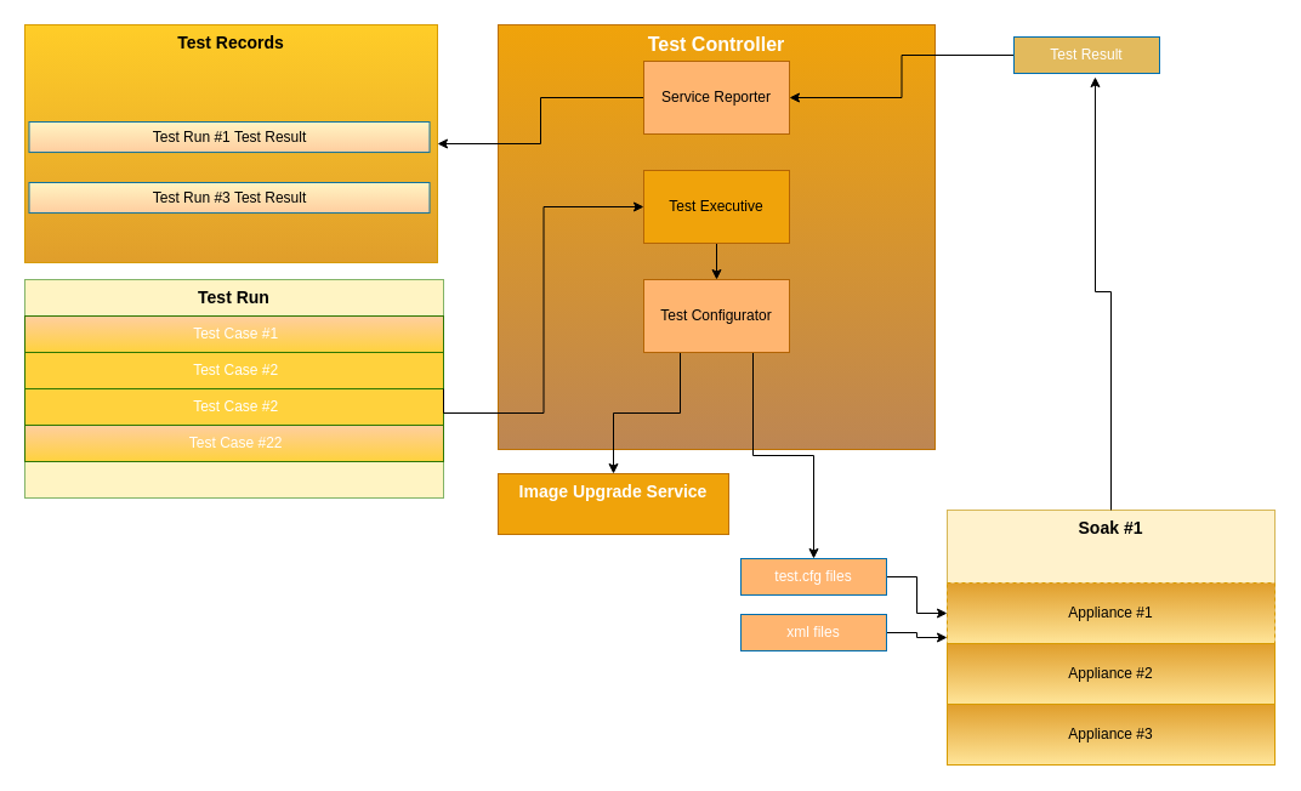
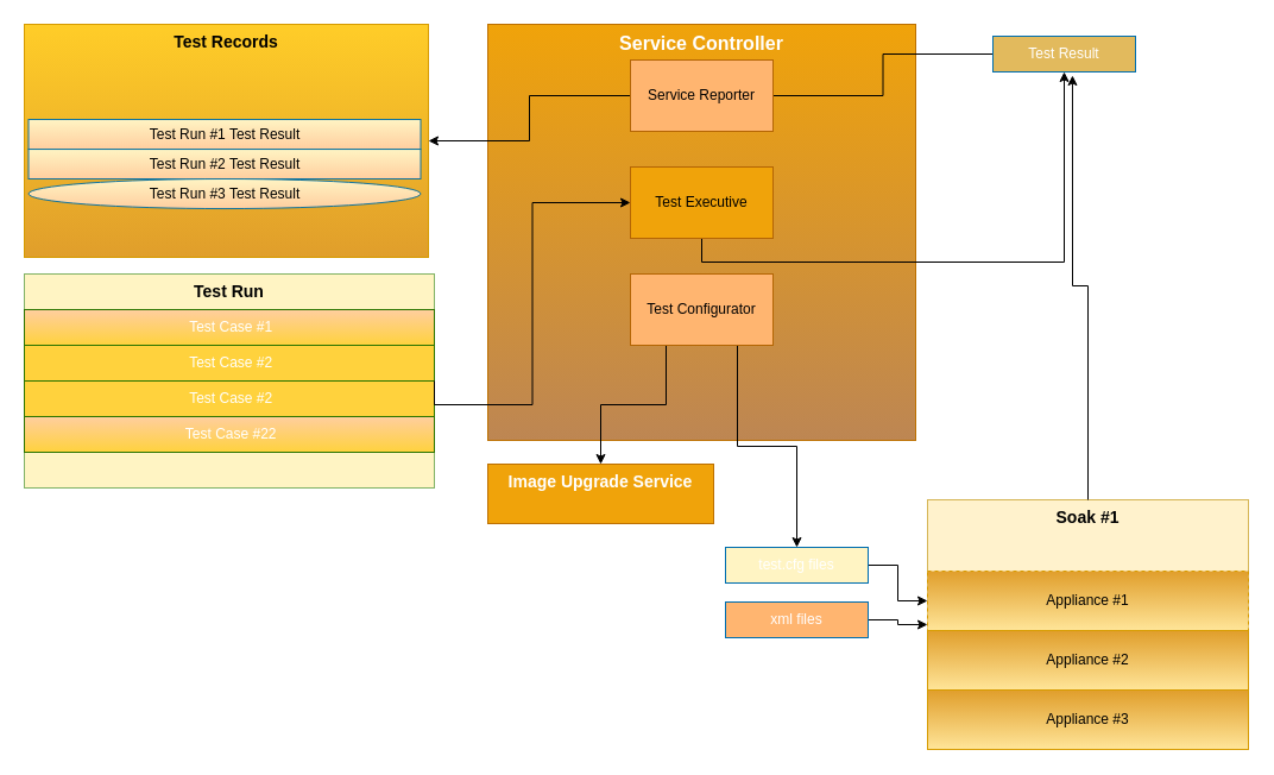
  <mxCell id="0" />
  <mxCell id="1" parent="0" />
  <mxCell id="2" value="&lt;b&gt;&lt;font style=&quot;font-size: 14px&quot;&gt;Test Records&lt;/font&gt;&lt;/b&gt;" style="rounded=0;whiteSpace=wrap;html=1;fillColor=#ffcd28;align=center;strokeColor=#d79b00;verticalAlign=top;gradientColor=#E09E2B;" vertex="1" parent="1"><mxGeometry x="20" y="20" width="340" height="196" as="geometry" /></mxCell>
- <mxCell id="3" value="&lt;b&gt;&lt;font style=&quot;font-size: 16px&quot;&gt;Test Controller&lt;/font&gt;&lt;/b&gt;" style="rounded=0;whiteSpace=wrap;html=1;fillColor=#f0a30a;strokeColor=#BD7000;fontColor=#ffffff;verticalAlign=top;gradientColor=#BD8653;" vertex="1" parent="1"><mxGeometry x="410" y="20" width="360" height="350" as="geometry" /></mxCell>
+ <mxCell id="3" value="&lt;b&gt;&lt;font style=&quot;font-size: 16px&quot;&gt;Service Controller&lt;/font&gt;&lt;/b&gt;" style="rounded=0;whiteSpace=wrap;html=1;fillColor=#f0a30a;strokeColor=#BD7000;fontColor=#ffffff;verticalAlign=top;gradientColor=#BD8653;" vertex="1" parent="1"><mxGeometry x="410" y="20" width="360" height="350" as="geometry" /></mxCell>
  <mxCell id="4" style="edgeStyle=orthogonalEdgeStyle;rounded=0;orthogonalLoop=1;jettySize=auto;html=1;exitX=1;exitY=0.5;exitDx=0;exitDy=0;entryX=0;entryY=0.5;entryDx=0;entryDy=0;" edge="1" parent="1" source="5" target="12"><mxGeometry relative="1" as="geometry" /></mxCell>
- <mxCell id="5" value="test.cfg files" style="rounded=0;whiteSpace=wrap;html=1;align=center;strokeColor=#006EAF;fontColor=#ffffff;fillColor=#FFB570;" vertex="1" parent="1"><mxGeometry x="610" y="460" width="120" height="30" as="geometry" /></mxCell>
+ <mxCell id="5" value="test.cfg files" style="rounded=0;whiteSpace=wrap;html=1;align=center;strokeColor=#006EAF;fontColor=#ffffff;fillColor=#fff4c3;" vertex="1" parent="1"><mxGeometry x="610" y="460" width="120" height="30" as="geometry" /></mxCell>
  <mxCell id="6" style="edgeStyle=orthogonalEdgeStyle;rounded=0;orthogonalLoop=1;jettySize=auto;html=1;exitX=1;exitY=0.5;exitDx=0;exitDy=0;" edge="1" parent="1" source="7" target="11"><mxGeometry relative="1" as="geometry" /></mxCell>
  <mxCell id="7" value="xml files" style="rounded=0;whiteSpace=wrap;html=1;align=center;strokeColor=#006EAF;fontColor=#ffffff;fillColor=#FFB570;" vertex="1" parent="1"><mxGeometry x="610" y="506" width="120" height="30" as="geometry" /></mxCell>
- <mxCell id="8" style="edgeStyle=orthogonalEdgeStyle;rounded=0;orthogonalLoop=1;jettySize=auto;html=1;exitX=0;exitY=0.5;exitDx=0;exitDy=0;entryX=1;entryY=0.5;entryDx=0;entryDy=0;" edge="1" parent="1" source="9" target="30"><mxGeometry relative="1" as="geometry" /></mxCell>
+ <mxCell id="8" style="edgeStyle=orthogonalEdgeStyle;rounded=0;orthogonalLoop=1;jettySize=auto;html=1;exitX=0;exitY=0.5;exitDx=0;exitDy=0;entryX=1;entryY=0.5;entryDx=0;entryDy=0;endArrow=none;" edge="1" parent="1" source="9" target="30"><mxGeometry relative="1" as="geometry" /></mxCell>
  <mxCell id="9" value="Test Result" style="rounded=0;whiteSpace=wrap;html=1;align=center;strokeColor=#006EAF;fontColor=#ffffff;fillColor=#E2BA5D;" vertex="1" parent="1"><mxGeometry x="835" y="30" width="120" height="30" as="geometry" /></mxCell>
  <mxCell id="10" value="" style="group;fillColor=#FFA500;" vertex="1" connectable="0" parent="1"><mxGeometry x="780" y="420" width="270" height="210" as="geometry" /></mxCell>
  <mxCell id="11" value="&lt;b&gt;&lt;font style=&quot;font-size: 14px&quot;&gt;Soak #1&lt;/font&gt;&lt;/b&gt;" style="rounded=0;whiteSpace=wrap;html=1;align=center;verticalAlign=top;fillColor=#fff2cc;strokeColor=#d6b656;" vertex="1" parent="10"><mxGeometry width="270" height="210" as="geometry" /></mxCell>
  <mxCell id="12" value="Appliance #1" style="rounded=0;whiteSpace=wrap;html=1;align=center;strokeColor=#d79b00;fillColor=#E09E2B;gradientColor=#FFE599;dashed=1;" vertex="1" parent="10"><mxGeometry y="60" width="270" height="50" as="geometry" /></mxCell>
  <mxCell id="13" value="Appliance #2" style="rounded=0;whiteSpace=wrap;html=1;align=center;strokeColor=#d79b00;fillColor=#E09E2B;gradientColor=#FFE599;" vertex="1" parent="10"><mxGeometry y="110" width="270" height="50" as="geometry" /></mxCell>
  <mxCell id="14" value="Appliance #3" style="rounded=0;whiteSpace=wrap;html=1;align=center;strokeColor=#d79b00;fillColor=#E09E2B;gradientColor=#FFE599;" vertex="1" parent="10"><mxGeometry y="160" width="270" height="50" as="geometry" /></mxCell>
  <mxCell id="15" value="" style="group;fillColor=#ffcd28;strokeColor=#d79b00;gradientColor=#FFA500;" vertex="1" connectable="0" parent="1"><mxGeometry x="20" y="230" width="345" height="180" as="geometry" /></mxCell>
  <mxCell id="16" value="&lt;b&gt;&lt;font style=&quot;font-size: 14px&quot;&gt;Test Run&lt;/font&gt;&lt;/b&gt;" style="rounded=0;whiteSpace=wrap;html=1;align=center;verticalAlign=top;strokeColor=#82b366;fillColor=#FFF4C3;" vertex="1" parent="15"><mxGeometry width="345" height="180" as="geometry" /></mxCell>
  <mxCell id="17" value="&amp;nbsp;Test Case #1" style="rounded=0;whiteSpace=wrap;html=1;strokeColor=#2D7600;fontColor=#ffffff;fillColor=#FFCE9F;gradientColor=#FFD23D;" vertex="1" parent="15"><mxGeometry y="30" width="345" height="30" as="geometry" /></mxCell>
  <mxCell id="18" value="&amp;nbsp;Test Case #2" style="rounded=0;whiteSpace=wrap;html=1;strokeColor=#2D7600;fontColor=#ffffff;fillColor=#FFD23D;" vertex="1" parent="15"><mxGeometry y="60" width="345" height="30" as="geometry" /></mxCell>
  <mxCell id="19" value="&amp;nbsp;Test Case #7" style="rounded=0;whiteSpace=wrap;html=1;" vertex="1" parent="15"><mxGeometry y="90" width="345" height="30" as="geometry" /></mxCell>
  <mxCell id="20" value="&amp;nbsp;Test Case #2" style="rounded=0;whiteSpace=wrap;html=1;strokeColor=#2D7600;fontColor=#ffffff;fillColor=#FFD23D;" vertex="1" parent="15"><mxGeometry y="90" width="345" height="30" as="geometry" /></mxCell>
  <mxCell id="21" value="&amp;nbsp;Test Case #22" style="rounded=0;whiteSpace=wrap;html=1;strokeColor=#2D7600;fontColor=#ffffff;fillColor=#FFCE9F;gradientColor=#FFD23D;" vertex="1" parent="15"><mxGeometry y="120" width="345" height="30" as="geometry" /></mxCell>
  <mxCell id="22" style="edgeStyle=orthogonalEdgeStyle;rounded=0;orthogonalLoop=1;jettySize=auto;html=1;exitX=0.25;exitY=1;exitDx=0;exitDy=0;entryX=0.5;entryY=0;entryDx=0;entryDy=0;" edge="1" parent="1" source="24" target="27"><mxGeometry relative="1" as="geometry" /></mxCell>
  <mxCell id="23" style="edgeStyle=orthogonalEdgeStyle;rounded=0;orthogonalLoop=1;jettySize=auto;html=1;exitX=0.75;exitY=1;exitDx=0;exitDy=0;entryX=0.5;entryY=0;entryDx=0;entryDy=0;" edge="1" parent="1" source="24" target="5"><mxGeometry relative="1" as="geometry" /></mxCell>
  <mxCell id="24" value="Test Configurator" style="rounded=0;whiteSpace=wrap;html=1;align=center;strokeColor=#b46504;fillColor=#FFB570;" vertex="1" parent="1"><mxGeometry x="530" y="230" width="120" height="60" as="geometry" /></mxCell>
- <mxCell id="25" style="edgeStyle=orthogonalEdgeStyle;rounded=0;orthogonalLoop=1;jettySize=auto;html=1;exitX=0.5;exitY=1;exitDx=0;exitDy=0;entryX=0.5;entryY=0;entryDx=0;entryDy=0;" edge="1" parent="1" source="26" target="24"><mxGeometry relative="1" as="geometry" /></mxCell>
+ <mxCell id="25" style="edgeStyle=orthogonalEdgeStyle;rounded=0;orthogonalLoop=1;jettySize=auto;html=1;exitX=0.5;exitY=1;exitDx=0;exitDy=0;" edge="1" parent="1" source="26" target="9"><mxGeometry relative="1" as="geometry" /></mxCell>
  <mxCell id="26" value="Test Executive" style="rounded=0;whiteSpace=wrap;html=1;align=center;strokeColor=#b46504;fillColor=#f0a30a;" vertex="1" parent="1"><mxGeometry x="530" y="140" width="120" height="60" as="geometry" /></mxCell>
  <mxCell id="27" value="&lt;b&gt;&lt;font style=&quot;font-size: 14px&quot;&gt;Image Upgrade Service&lt;/font&gt;&lt;/b&gt;" style="rounded=0;whiteSpace=wrap;html=1;fillColor=#f0a30a;strokeColor=#BD7000;fontColor=#ffffff;verticalAlign=top;" vertex="1" parent="1"><mxGeometry x="410" y="390" width="190" height="50" as="geometry" /></mxCell>
  <mxCell id="28" value="" style="edgeStyle=orthogonalEdgeStyle;rounded=0;orthogonalLoop=1;jettySize=auto;html=1;exitX=1;exitY=1;exitDx=0;exitDy=0;entryX=0;entryY=0.5;entryDx=0;entryDy=0;" edge="1" parent="1" source="18" target="26"><mxGeometry relative="1" as="geometry" /></mxCell>
  <mxCell id="29" style="edgeStyle=orthogonalEdgeStyle;rounded=0;orthogonalLoop=1;jettySize=auto;html=1;exitX=0;exitY=0.5;exitDx=0;exitDy=0;" edge="1" parent="1" source="30" target="2"><mxGeometry relative="1" as="geometry" /></mxCell>
  <mxCell id="30" value="Service Reporter" style="rounded=0;whiteSpace=wrap;html=1;align=center;strokeColor=#b46504;fillColor=#FFB570;" vertex="1" parent="1"><mxGeometry x="530" y="50" width="120" height="60" as="geometry" /></mxCell>
  <mxCell id="31" style="edgeStyle=orthogonalEdgeStyle;rounded=0;orthogonalLoop=1;jettySize=auto;html=1;exitX=0.5;exitY=0;exitDx=0;exitDy=0;entryX=0.558;entryY=1.1;entryDx=0;entryDy=0;entryPerimeter=0;" edge="1" parent="1" source="11" target="9"><mxGeometry relative="1" as="geometry" /></mxCell>
  <mxCell id="32" value="Test Run #1 Test Result" style="rounded=0;whiteSpace=wrap;html=1;align=center;strokeColor=#10739e;fillColor=#FFF4C3;gradientColor=#FFCE9F;" vertex="1" parent="1"><mxGeometry x="23.5" y="100" width="330" height="25.05" as="geometry" /></mxCell>
- <mxCell id="34" value="Test Run #3 Test Result" style="rounded=0;whiteSpace=wrap;html=1;align=center;strokeColor=#10739e;fillColor=#FFF4C3;gradientColor=#FFCE9F;" vertex="1" parent="1"><mxGeometry x="23.5" y="150" width="330" height="25.05" as="geometry" /></mxCell>
+ <mxCell id="33" value="Test Run #2 Test Result" style="rounded=0;whiteSpace=wrap;html=1;align=center;strokeColor=#10739e;fillColor=#FFF4C3;gradientColor=#FFCE9F;" vertex="1" parent="1"><mxGeometry x="23.5" y="125.05" width="330" height="24.95" as="geometry" /></mxCell>
+ <mxCell id="34" value="Test Run #3 Test Result" style="ellipse;whiteSpace=wrap;html=1;align=center;strokeColor=#10739e;fillColor=#FFF4C3;gradientColor=#FFCE9F;" vertex="1" parent="1"><mxGeometry x="23.5" y="150" width="330" height="25.05" as="geometry" /></mxCell>
